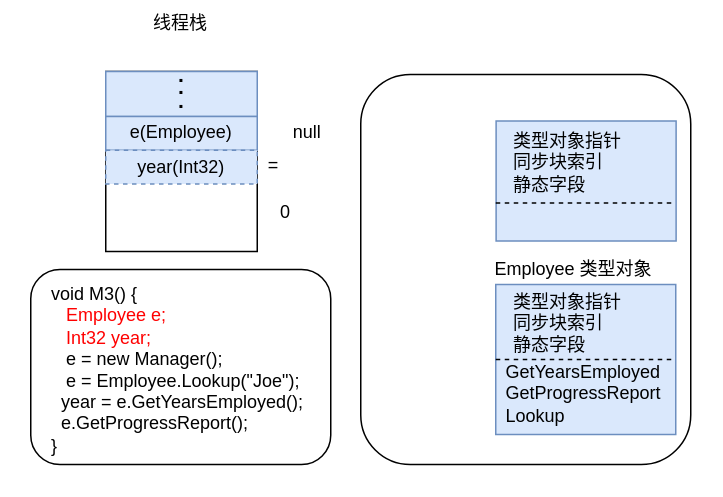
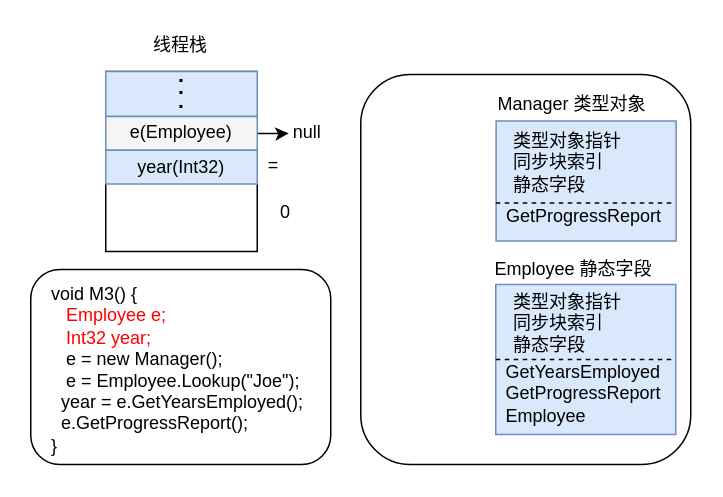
  <mxCell id="0" />
  <mxCell id="1" parent="0" />
  <mxCell id="2" value="" style="rounded=0;whiteSpace=wrap;html=1;" parent="1" vertex="1"><mxGeometry x="70" y="47" width="101" height="120" as="geometry" /></mxCell>
  <mxCell id="3" value="" style="rounded=1;whiteSpace=wrap;html=1;" parent="1" vertex="1"><mxGeometry x="20" y="179" width="200" height="130" as="geometry" /></mxCell>
  <mxCell id="4" value="void M3() {&lt;br&gt;&amp;nbsp; &lt;font color=&quot;#ff0000&quot;&gt;&amp;nbsp;Employee e;&lt;br&gt;&amp;nbsp; &amp;nbsp;Int32 year;&lt;/font&gt;&lt;br&gt;&amp;nbsp; &amp;nbsp;e = new Manager();&lt;br&gt;&amp;nbsp; &amp;nbsp;e = Employee.Lookup(&quot;Joe&quot;);&lt;br&gt;&amp;nbsp; year = e.GetYearsEmployed();&lt;br&gt;&amp;nbsp; e.GetProgressReport();&lt;br&gt;}" style="text;html=1;strokeColor=none;fillColor=none;align=left;verticalAlign=top;whiteSpace=wrap;rounded=0;" parent="1" vertex="1"><mxGeometry x="32" y="182" width="180" height="120" as="geometry" /></mxCell>
  <mxCell id="5" value="" style="rounded=1;whiteSpace=wrap;html=1;" parent="1" vertex="1"><mxGeometry x="240" y="49" width="220" height="260" as="geometry" /></mxCell>
  <mxCell id="6" value="" style="rounded=0;whiteSpace=wrap;html=1;fillColor=#dae8fc;strokeColor=#6c8ebf;" parent="1" vertex="1"><mxGeometry x="70" y="47" width="101" height="30" as="geometry" /></mxCell>
  <mxCell id="7" value="" style="group" parent="1" vertex="1" connectable="0"><mxGeometry x="101" y="43" width="40" height="37" as="geometry" /></mxCell>
  <mxCell id="8" value="&lt;b&gt;&lt;font style=&quot;font-size: 14px&quot;&gt;·&lt;/font&gt;&lt;/b&gt;" style="text;html=1;strokeColor=none;fillColor=none;align=center;verticalAlign=middle;whiteSpace=wrap;rounded=0;" parent="7" vertex="1"><mxGeometry width="40" height="20" as="geometry" /></mxCell>
  <mxCell id="9" value="&lt;b&gt;&lt;font style=&quot;font-size: 14px&quot;&gt;·&lt;/font&gt;&lt;/b&gt;" style="text;html=1;strokeColor=none;fillColor=none;align=center;verticalAlign=middle;whiteSpace=wrap;rounded=0;" parent="7" vertex="1"><mxGeometry y="8" width="40" height="20" as="geometry" /></mxCell>
  <mxCell id="10" value="&lt;b&gt;&lt;font style=&quot;font-size: 14px&quot;&gt;·&lt;/font&gt;&lt;/b&gt;" style="text;html=1;strokeColor=none;fillColor=none;align=center;verticalAlign=middle;whiteSpace=wrap;rounded=0;" parent="7" vertex="1"><mxGeometry y="17" width="40" height="20" as="geometry" /></mxCell>
- <mxCell id="11" value="线程栈" style="text;html=1;strokeColor=none;fillColor=none;align=center;verticalAlign=middle;whiteSpace=wrap;rounded=0;" parent="1" vertex="1"><mxGeometry x="100" y="5" width="40" height="20" as="geometry" /></mxCell>
+ <mxCell id="11" value="线程栈" style="text;html=1;strokeColor=none;fillColor=none;align=center;verticalAlign=middle;whiteSpace=wrap;rounded=0;" parent="1" vertex="1"><mxGeometry x="100" y="20" width="40" height="20" as="geometry" /></mxCell>
  <mxCell id="12" value="" style="group" parent="1" vertex="1" connectable="0"><mxGeometry x="330.24" y="80" width="120" height="80" as="geometry" /></mxCell>
  <mxCell id="13" value="" style="rounded=0;whiteSpace=wrap;html=1;fillColor=#dae8fc;strokeColor=#6c8ebf;" parent="12" vertex="1"><mxGeometry width="120" height="80" as="geometry" /></mxCell>
  <mxCell id="14" value="类型对象指针&lt;br&gt;同步块索引&lt;br&gt;静态字段" style="text;html=1;strokeColor=none;fillColor=none;align=left;verticalAlign=top;whiteSpace=wrap;rounded=0;" parent="12" vertex="1"><mxGeometry x="10" width="90" height="50" as="geometry" /></mxCell>
+ <mxCell id="15" value="GetProgressReport" style="text;html=1;strokeColor=none;fillColor=none;align=center;verticalAlign=middle;whiteSpace=wrap;rounded=0;" parent="12" vertex="1"><mxGeometry x="4" y="54" width="110" height="20" as="geometry" /></mxCell>
  <mxCell id="16" value="" style="endArrow=none;dashed=1;html=1;entryX=0.998;entryY=0.684;entryDx=0;entryDy=0;exitX=-0.002;exitY=0.684;exitDx=0;exitDy=0;entryPerimeter=0;exitPerimeter=0;" parent="12" source="13" target="13" edge="1"><mxGeometry width="50" height="50" relative="1" as="geometry"><mxPoint x="-130" y="80" as="sourcePoint" /><mxPoint x="-80" y="30" as="targetPoint" /></mxGeometry></mxCell>
  <mxCell id="17" value="" style="group" parent="1" vertex="1" connectable="0"><mxGeometry x="330" y="189" width="120" height="100" as="geometry" /></mxCell>
  <mxCell id="18" value="" style="rounded=0;whiteSpace=wrap;html=1;fillColor=#dae8fc;strokeColor=#6c8ebf;" parent="17" vertex="1"><mxGeometry width="120" height="100" as="geometry" /></mxCell>
  <mxCell id="19" value="类型对象指针&lt;br&gt;同步块索引&lt;br&gt;静态字段" style="text;html=1;strokeColor=none;fillColor=none;align=left;verticalAlign=top;whiteSpace=wrap;rounded=0;" parent="17" vertex="1"><mxGeometry x="10" y="-2" width="90" height="45.455" as="geometry" /></mxCell>
  <mxCell id="20" value="" style="endArrow=none;dashed=1;html=1;entryX=1;entryY=0.5;entryDx=0;entryDy=0;exitX=0;exitY=0.5;exitDx=0;exitDy=0;" parent="17" source="18" target="18" edge="1"><mxGeometry width="50" height="50" relative="1" as="geometry"><mxPoint x="-130" y="72.727" as="sourcePoint" /><mxPoint x="-80" y="27.273" as="targetPoint" /></mxGeometry></mxCell>
- <mxCell id="21" value="GetYearsEmployed&lt;br&gt;GetProgressReport&lt;br&gt;Lookup" style="text;html=1;strokeColor=none;fillColor=none;align=left;verticalAlign=middle;whiteSpace=wrap;rounded=0;" parent="17" vertex="1"><mxGeometry x="5" y="54.545" width="110" height="36.364" as="geometry" /></mxCell>
- <mxCell id="23" value="Employee 类型对象" style="text;html=1;strokeColor=none;fillColor=none;align=center;verticalAlign=middle;whiteSpace=wrap;rounded=0;" parent="1" vertex="1"><mxGeometry x="327" y="169" width="110" height="20" as="geometry" /></mxCell>
- <mxCell id="24" style="edgeStyle=orthogonalEdgeStyle;rounded=0;orthogonalLoop=1;jettySize=auto;html=1;" parent="1" source="25" target="27" edge="1"><mxGeometry relative="1" as="geometry" /></mxCell>
- <mxCell id="25" value="e(Employee)" style="rounded=0;whiteSpace=wrap;html=1;fillColor=#dae8fc;strokeColor=#6c8ebf;" parent="1" vertex="1"><mxGeometry x="70" y="77" width="101" height="22.5" as="geometry" /></mxCell>
+ <mxCell id="21" value="GetYearsEmployed&lt;br&gt;GetProgressReport&lt;br&gt;Employee" style="text;html=1;strokeColor=none;fillColor=none;align=left;verticalAlign=middle;whiteSpace=wrap;rounded=0;" parent="17" vertex="1"><mxGeometry x="5" y="54.545" width="110" height="36.364" as="geometry" /></mxCell>
+ <mxCell id="22" value="Manager 类型对象" style="text;html=1;strokeColor=none;fillColor=none;align=center;verticalAlign=middle;whiteSpace=wrap;rounded=0;" parent="1" vertex="1"><mxGeometry x="326" y="59" width="110" height="20" as="geometry" /></mxCell>
+ <mxCell id="23" value="Employee 静态字段" style="text;html=1;strokeColor=none;fillColor=none;align=center;verticalAlign=middle;whiteSpace=wrap;rounded=0;" parent="1" vertex="1"><mxGeometry x="327" y="169" width="110" height="20" as="geometry" /></mxCell>
+ <mxCell id="24" style="edgeStyle=orthogonalEdgeStyle;rounded=0;orthogonalLoop=1;jettySize=auto;html=1;entryX=0;entryY=0.5;entryDx=0;entryDy=0;" parent="1" source="25" target="26" edge="1"><mxGeometry relative="1" as="geometry" /></mxCell>
+ <mxCell id="25" value="e(Employee)" style="rounded=0;whiteSpace=wrap;html=1;fillColor=#f5f5f5;strokeColor=#6c8ebf;" parent="1" vertex="1"><mxGeometry x="70" y="77" width="101" height="22.5" as="geometry" /></mxCell>
  <mxCell id="26" value="null" style="text;html=1;strokeColor=none;fillColor=none;align=center;verticalAlign=middle;whiteSpace=wrap;rounded=0;" parent="1" vertex="1"><mxGeometry x="192" y="78.25" width="25" height="20" as="geometry" /></mxCell>
- <mxCell id="27" value="year(Int32)" style="rounded=0;whiteSpace=wrap;html=1;fillColor=#dae8fc;strokeColor=#6c8ebf;dashed=1;" parent="1" vertex="1"><mxGeometry x="70" y="99.5" width="101" height="22.5" as="geometry" /></mxCell>
+ <mxCell id="27" value="year(Int32)" style="rounded=0;whiteSpace=wrap;html=1;fillColor=#dae8fc;strokeColor=#6c8ebf;" parent="1" vertex="1"><mxGeometry x="70" y="99.5" width="101" height="22.5" as="geometry" /></mxCell>
  <mxCell id="28" value="=" style="text;html=1;strokeColor=none;fillColor=none;align=center;verticalAlign=middle;whiteSpace=wrap;rounded=0;" parent="1" vertex="1"><mxGeometry x="172" y="100" width="20" height="20" as="geometry" /></mxCell>
  <mxCell id="29" value="0" style="text;html=1;strokeColor=none;fillColor=none;align=center;verticalAlign=middle;whiteSpace=wrap;rounded=0;" parent="1" vertex="1"><mxGeometry x="179.5" y="130.75" width="20" height="20" as="geometry" /></mxCell>
